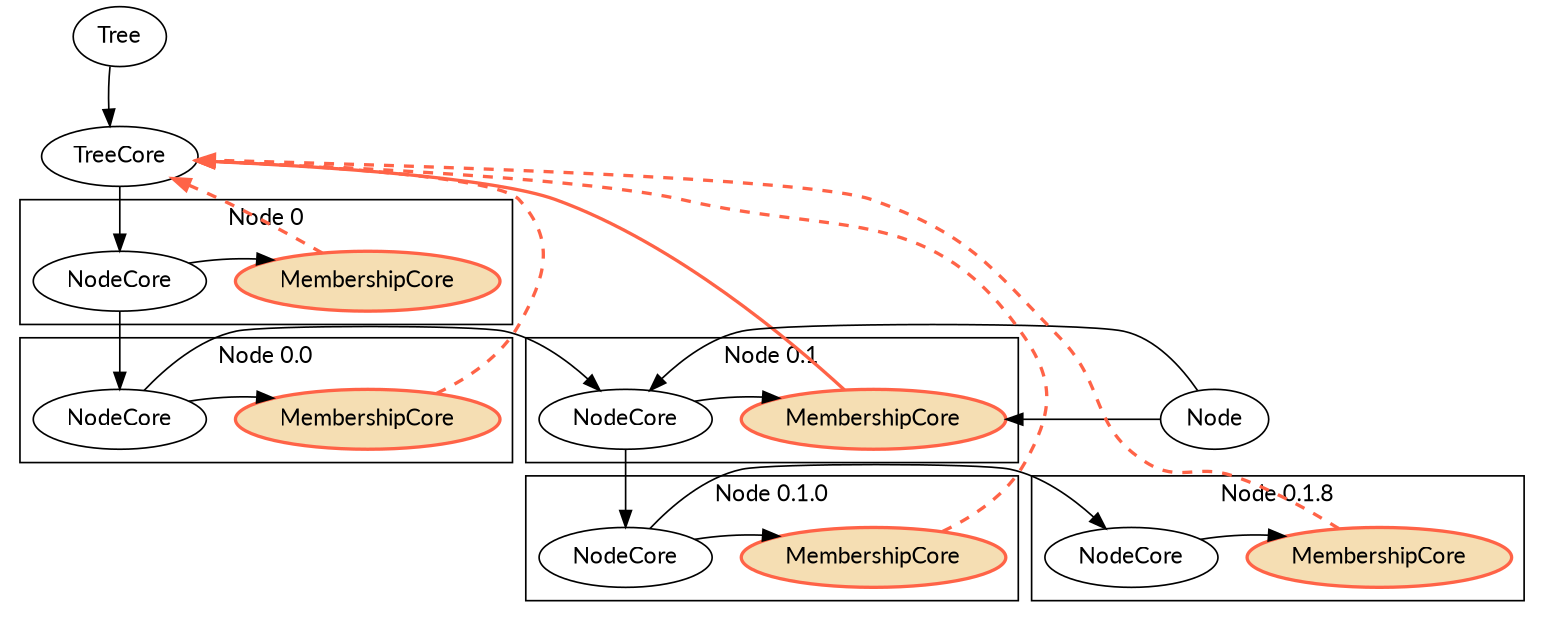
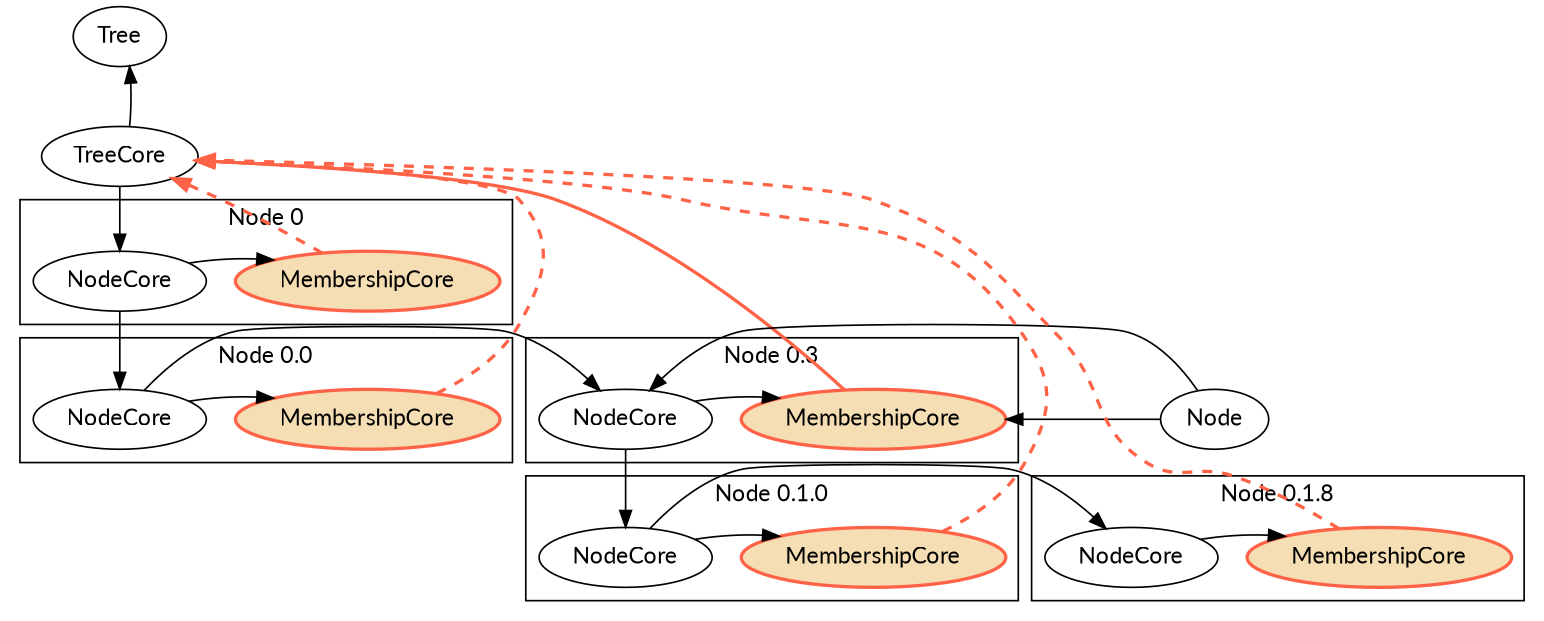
  digraph {
    fontname=Lato
    newrank=true
    node [fontname=Lato]
    edge [fontname=Lato]
    n1 [label=Tree]
    n2 [label=TreeCore]
    n3 [label=NodeCore]
    n4 [color=tomato fillcolor=wheat label=MembershipCore style="bold,filled"]
    n5 [label=NodeCore]
    n6 [color=tomato fillcolor=wheat label=MembershipCore style="bold,filled"]
    n7 [label=NodeCore]
    n8 [color=tomato fillcolor=wheat label=MembershipCore style="bold,filled"]
    n9 [label="Node"]
    n10 [label=NodeCore]
    n11 [color=tomato fillcolor=wheat label=MembershipCore style="bold,filled"]
    n12 [label=NodeCore]
    n13 [color=tomato fillcolor=wheat label=MembershipCore style="bold,filled"]
    subgraph sub_1 {
      rank=same
      n1
    }
    subgraph sub_2 {
      rank=same
      n2
    }
    subgraph sub_3 {
      rank=same
      n3
      n4
    }
    subgraph sub_4 {
      rank=same
      n5
      n6
      n7
      n8
      n9
    }
    subgraph sub_5 {
      rank=same
      n10
      n11
      n12
      n13
    }
    subgraph cluster_6 {
      label="Node 0"
      subgraph sub_7 {
        label="Node 0"
        rank=same
        n3
        n4
      }
    }
    subgraph cluster_8 {
      label="Node 0.0"
      subgraph sub_9 {
        label="Node 0.0"
        rank=same
        n5
        n6
      }
    }
    subgraph cluster_10 {
-     label="Node 0.1"
+     label="Node 0.3"
      subgraph sub_11 {
        label="Node 0.1"
        rank=same
        n7
        n8
      }
    }
    subgraph cluster_12 {
      label="Node 0.1.0"
      subgraph sub_13 {
        label="Node 0.1.0"
        rank=same
        n10
        n11
      }
    }
    subgraph cluster_14 {
      label="Node 0.1.8"
      subgraph sub_15 {
        label="Node 0.1.1"
        rank=same
        n12
        n13
      }
    }
-   n1 -> n2
+   n2 -> n1
    n2 -> n3
    n3 -> n4 [style=invis]
    n3 -> n4 [style=invis]
    n3 -> n4 [constraint=false]
    n3 -> n5
    n4 -> n2 [color=tomato constraint=false style="dashed,bold"]
    n5 -> n6 [style=invis]
    n5 -> n6 [constraint=false]
    n5 -> n7 [constraint=false]
    n6 -> n2 [color=tomato constraint=false style="dashed,bold"]
    n6 -> n7 [style=invis]
    n7 -> n8 [style=invis]
    n7 -> n8 [constraint=false]
    n7 -> n10
    n8 -> n2 [color=tomato constraint=false style="solid,bold"]
    n8 -> n9 [style=invis]
    n9 -> n7
    n9 -> n8
    n10 -> n11 [style=invis]
    n10 -> n11 [constraint=false]
    n10 -> n12 [constraint=false]
    n11 -> n2 [color=tomato constraint=false style="dashed,bold"]
    n11 -> n12 [style=invis]
    n12 -> n13 [style=invis]
    n12 -> n13 [constraint=false]
    n13 -> n2 [color=tomato constraint=false style="dashed,bold"]
  }
